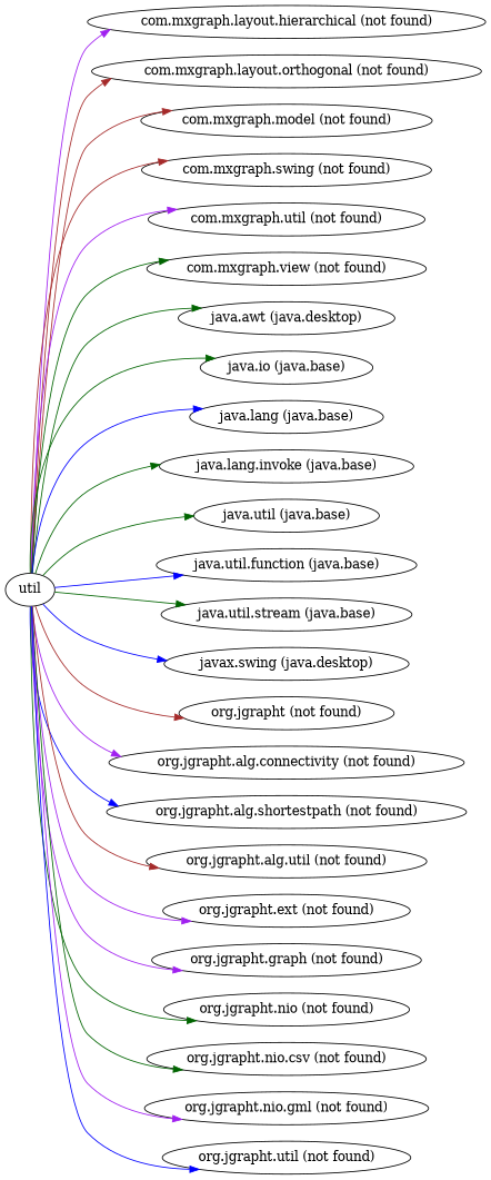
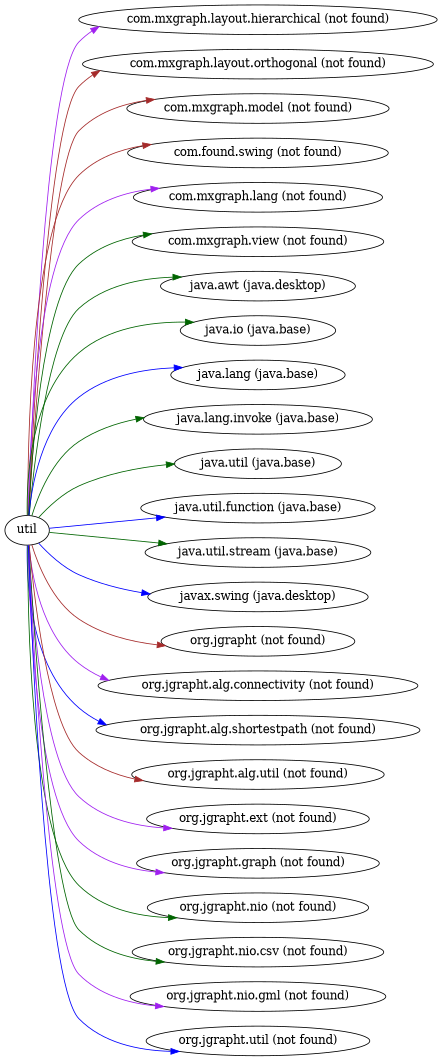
  digraph {
    fontname="DejaVu Serif"
    rankdir=LR
    node [fontname="DejaVu Serif"]
    edge [color=darkgreen fontname="DejaVu Serif"]
    util
    "com.mxgraph.layout.hierarchical (not found)"
    "com.mxgraph.layout.orthogonal (not found)"
    "com.mxgraph.model (not found)"
-   "com.mxgraph.swing (not found)"
-   "com.mxgraph.util (not found)"
+   "com.mxgraph.swing (not found)" [label="com.found.swing (not found)"]
+   "com.mxgraph.util (not found)" [label="com.mxgraph.lang (not found)"]
    "com.mxgraph.view (not found)"
    "java.awt (java.desktop)"
    "java.io (java.base)"
    "java.lang (java.base)"
    "java.lang.invoke (java.base)"
    "java.util (java.base)"
    "java.util.function (java.base)"
    "java.util.stream (java.base)"
    "javax.swing (java.desktop)"
    "org.jgrapht (not found)"
    "org.jgrapht.alg.connectivity (not found)"
    "org.jgrapht.alg.shortestpath (not found)"
    "org.jgrapht.alg.util (not found)"
    "org.jgrapht.ext (not found)"
    "org.jgrapht.graph (not found)"
    "org.jgrapht.nio (not found)"
    "org.jgrapht.nio.csv (not found)"
    "org.jgrapht.nio.gml (not found)"
    "org.jgrapht.util (not found)"
    util -> "com.mxgraph.layout.hierarchical (not found)" [color=purple]
    util -> "com.mxgraph.layout.orthogonal (not found)" [color=brown]
    util -> "com.mxgraph.model (not found)" [color=brown]
    util -> "com.mxgraph.swing (not found)" [color=brown]
    util -> "com.mxgraph.util (not found)" [color=purple]
    util -> "com.mxgraph.view (not found)"
    util -> "java.awt (java.desktop)"
    util -> "java.io (java.base)"
    util -> "java.lang (java.base)" [color=blue]
    util -> "java.lang.invoke (java.base)"
    util -> "java.util (java.base)"
    util -> "java.util.function (java.base)" [color=blue]
    util -> "java.util.stream (java.base)"
    util -> "javax.swing (java.desktop)" [color=blue]
    util -> "org.jgrapht (not found)" [color=brown]
    util -> "org.jgrapht.alg.connectivity (not found)" [color=purple]
    util -> "org.jgrapht.alg.shortestpath (not found)" [color=blue]
    util -> "org.jgrapht.alg.util (not found)" [color=brown]
    util -> "org.jgrapht.ext (not found)" [color=purple]
    util -> "org.jgrapht.graph (not found)" [color=purple]
    util -> "org.jgrapht.nio (not found)"
    util -> "org.jgrapht.nio.csv (not found)"
    util -> "org.jgrapht.nio.gml (not found)" [color=purple]
    util -> "org.jgrapht.util (not found)" [color=blue]
  }
